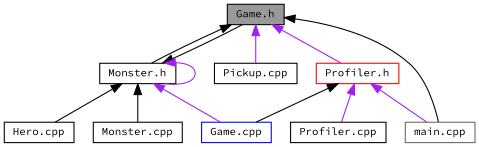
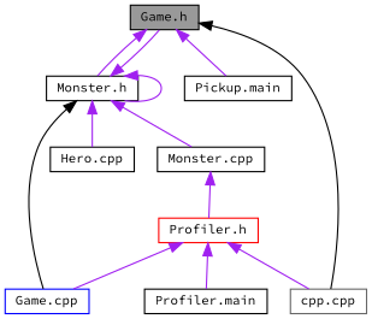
  digraph {
    fontname="Source Code Pro"
    node [color=black fillcolor=white fontname="Source Code Pro" fontsize=10 shape=box style=filled]
    edge [color=purple dir=back fontname="Source Code Pro" fontsize=10 labelfontname=Helvetica labelfontsize=10 style=solid]
    n1 [fillcolor=grey60 fontcolor=black height=0.2 label="Game.h" width=0.4]
    n2 [height=0.2 label="Monster.h" width=0.4]
-   n3 [height=0.2 label="Pickup.cpp" width=0.4]
+   n3 [height=0.2 label="Pickup.main" width=0.4]
    n4 [color=red height=0.2 label="Profiler.h" width=0.4]
-   n5 [color=gray40 height=0.2 label="main.cpp" width=0.4]
+   n5 [color=gray40 height=0.2 label="cpp.cpp" width=0.4]
    n6 [color=blue height=0.2 label="Game.cpp" width=0.4]
    n7 [height=0.2 label="Hero.cpp" width=0.4]
    n8 [height=0.2 label="Monster.cpp" width=0.4]
-   n9 [height=0.2 label="Profiler.cpp" width=0.4]
-   n1 -> n2 [color=black]
+   n9 [height=0.2 label="Profiler.main" width=0.4]
+   n1 -> n2
    n1 -> n3
-   n1 -> n4
+   n8 -> n4
    n1 -> n5 [color=black]
-   n2 -> n1 [color=black]
+   n2 -> n1
    n2 -> n2
-   n2 -> n6
-   n2 -> n7 [color=black]
-   n2 -> n8 [color=black]
+   n2 -> n6 [color=black]
+   n2 -> n7
+   n2 -> n8
    n4 -> n5
-   n4 -> n6 [color=black]
+   n4 -> n6
    n4 -> n9
  }
